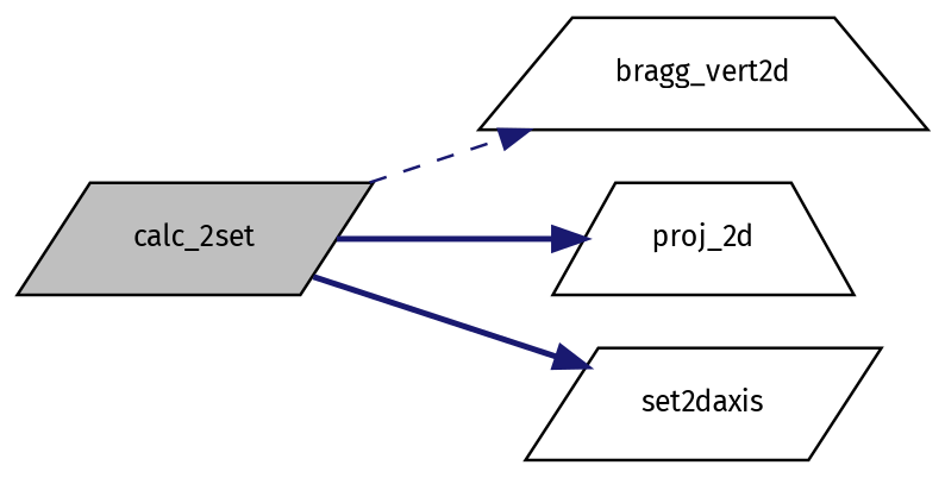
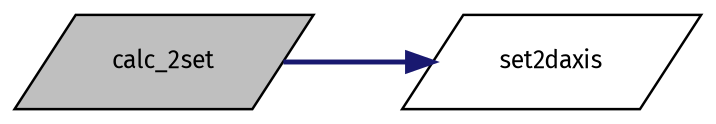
  digraph {
    fontname="Fira Sans"
    rankdir=LR
    node [color=black fillcolor=white fontname="Fira Sans" fontsize=10 shape=parallelogram style=filled]
    edge [color=midnightblue fontname="Fira Sans" fontsize=10 labelfontname=Helvetica labelfontsize=10 style=bold]
    n1 [fillcolor=grey75 fontcolor=black height=0.2 label=calc_2set width=0.4]
-   n2 [height=0.2 label=bragg_vert2d shape=trapezium width=0.4]
-   n3 [height=0.2 label=proj_2d shape=trapezium width=0.4]
    n4 [height=0.2 label=set2daxis width=0.4]
-   n1 -> n2 [style=dashed]
-   n1 -> n3
    n1 -> n4
  }
